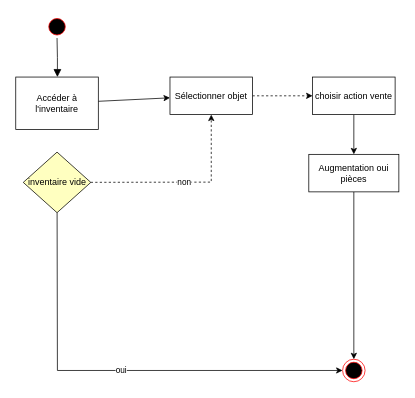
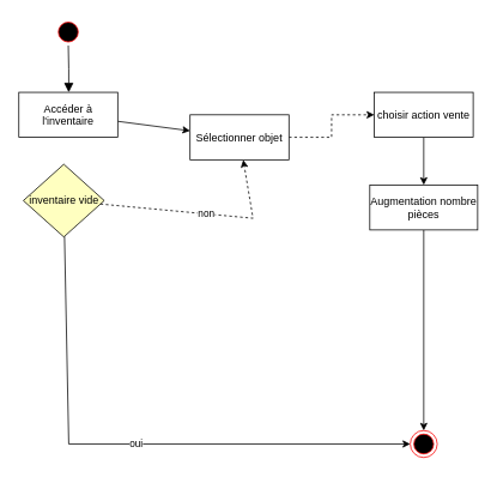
  <mxCell id="0" />
  <mxCell id="1" parent="0" />
  <mxCell id="2" value="" style="ellipse;shape=startState;fillColor=#000000;strokeColor=#ff0000;" parent="1" vertex="1"><mxGeometry x="60.5" y="20" width="30" height="30" as="geometry" /></mxCell>
  <mxCell id="3" value="" style="edgeStyle=elbowEdgeStyle;elbow=horizontal;verticalAlign=bottom;endArrow=block;endSize=8;endFill=1;rounded=0" parent="1" source="2" target="5" edge="1"><mxGeometry x="110" y="50" as="geometry"><mxPoint x="-89" y="-38" as="targetPoint" /></mxGeometry></mxCell>
  <mxCell id="4" style="edgeStyle=none;rounded=0;orthogonalLoop=1;jettySize=auto;html=1;" parent="1" source="5" target="8" edge="1"><mxGeometry relative="1" as="geometry" /></mxCell>
- <mxCell id="5" value="Accéder à &#10;l'inventaire" style="" parent="1" vertex="1"><mxGeometry x="20.5" y="102" width="110" height="70" as="geometry" /></mxCell>
+ <mxCell id="5" value="Accéder à &#10;l'inventaire" style="" parent="1" vertex="1"><mxGeometry x="20.5" y="102" width="110" height="50" as="geometry" /></mxCell>
  <mxCell id="6" value="" style="ellipse;shape=endState;fillColor=#000000;strokeColor=#ff0000" parent="1" vertex="1"><mxGeometry x="456" y="478" width="30" height="30" as="geometry" /></mxCell>
  <mxCell id="7" style="edgeStyle=orthogonalEdgeStyle;rounded=0;orthogonalLoop=1;jettySize=auto;html=1;dashed=1;" parent="1" source="8" target="10" edge="1"><mxGeometry relative="1" as="geometry" /></mxCell>
- <mxCell id="8" value="Sélectionner objet" style="" parent="1" vertex="1"><mxGeometry x="226" y="102" width="110" height="50" as="geometry" /></mxCell>
+ <mxCell id="8" value="Sélectionner objet" style="" parent="1" vertex="1"><mxGeometry x="211" y="127" width="110" height="50" as="geometry" /></mxCell>
  <mxCell id="9" style="edgeStyle=orthogonalEdgeStyle;rounded=0;orthogonalLoop=1;jettySize=auto;html=1;" parent="1" source="10" target="15" edge="1"><mxGeometry relative="1" as="geometry"><mxPoint x="656.006" y="127" as="targetPoint" /></mxGeometry></mxCell>
  <mxCell id="10" value="choisir action vente" style="" parent="1" vertex="1"><mxGeometry x="416" y="102" width="110" height="50" as="geometry" /></mxCell>
  <mxCell id="11" value="non" style="edgeStyle=none;rounded=0;orthogonalLoop=1;jettySize=auto;html=1;dashed=1;" parent="1" source="13" target="8" edge="1"><mxGeometry relative="1" as="geometry"><Array as="points"><mxPoint x="281" y="242" /></Array></mxGeometry></mxCell>
  <mxCell id="12" value="oui" style="edgeStyle=none;rounded=0;orthogonalLoop=1;jettySize=auto;html=1;" parent="1" source="13" target="6" edge="1"><mxGeometry relative="1" as="geometry"><Array as="points"><mxPoint x="76" y="493" /></Array></mxGeometry></mxCell>
- <mxCell id="13" value="inventaire vide" style="rhombus;whiteSpace=wrap;html=1;fillColor=#ffffc0;" parent="1" vertex="1"><mxGeometry x="30.5" y="202" width="90" height="80.75" as="geometry" /></mxCell>
+ <mxCell id="13" value="inventaire vide" style="rhombus;whiteSpace=wrap;html=1;fillColor=#ffffc0;" parent="1" vertex="1"><mxGeometry x="25.5" y="182" width="90" height="80.75" as="geometry" /></mxCell>
  <mxCell id="14" style="edgeStyle=orthogonalEdgeStyle;rounded=0;orthogonalLoop=1;jettySize=auto;html=1;" edge="1" parent="1" source="15" target="6"><mxGeometry relative="1" as="geometry" /></mxCell>
- <mxCell id="15" value="Augmentation oui&#10;pièces" style="" vertex="1" parent="1"><mxGeometry x="411" y="205" width="120" height="50" as="geometry" /></mxCell>
+ <mxCell id="15" value="Augmentation nombre&#10;pièces" style="" vertex="1" parent="1"><mxGeometry x="411" y="205" width="120" height="50" as="geometry" /></mxCell>
